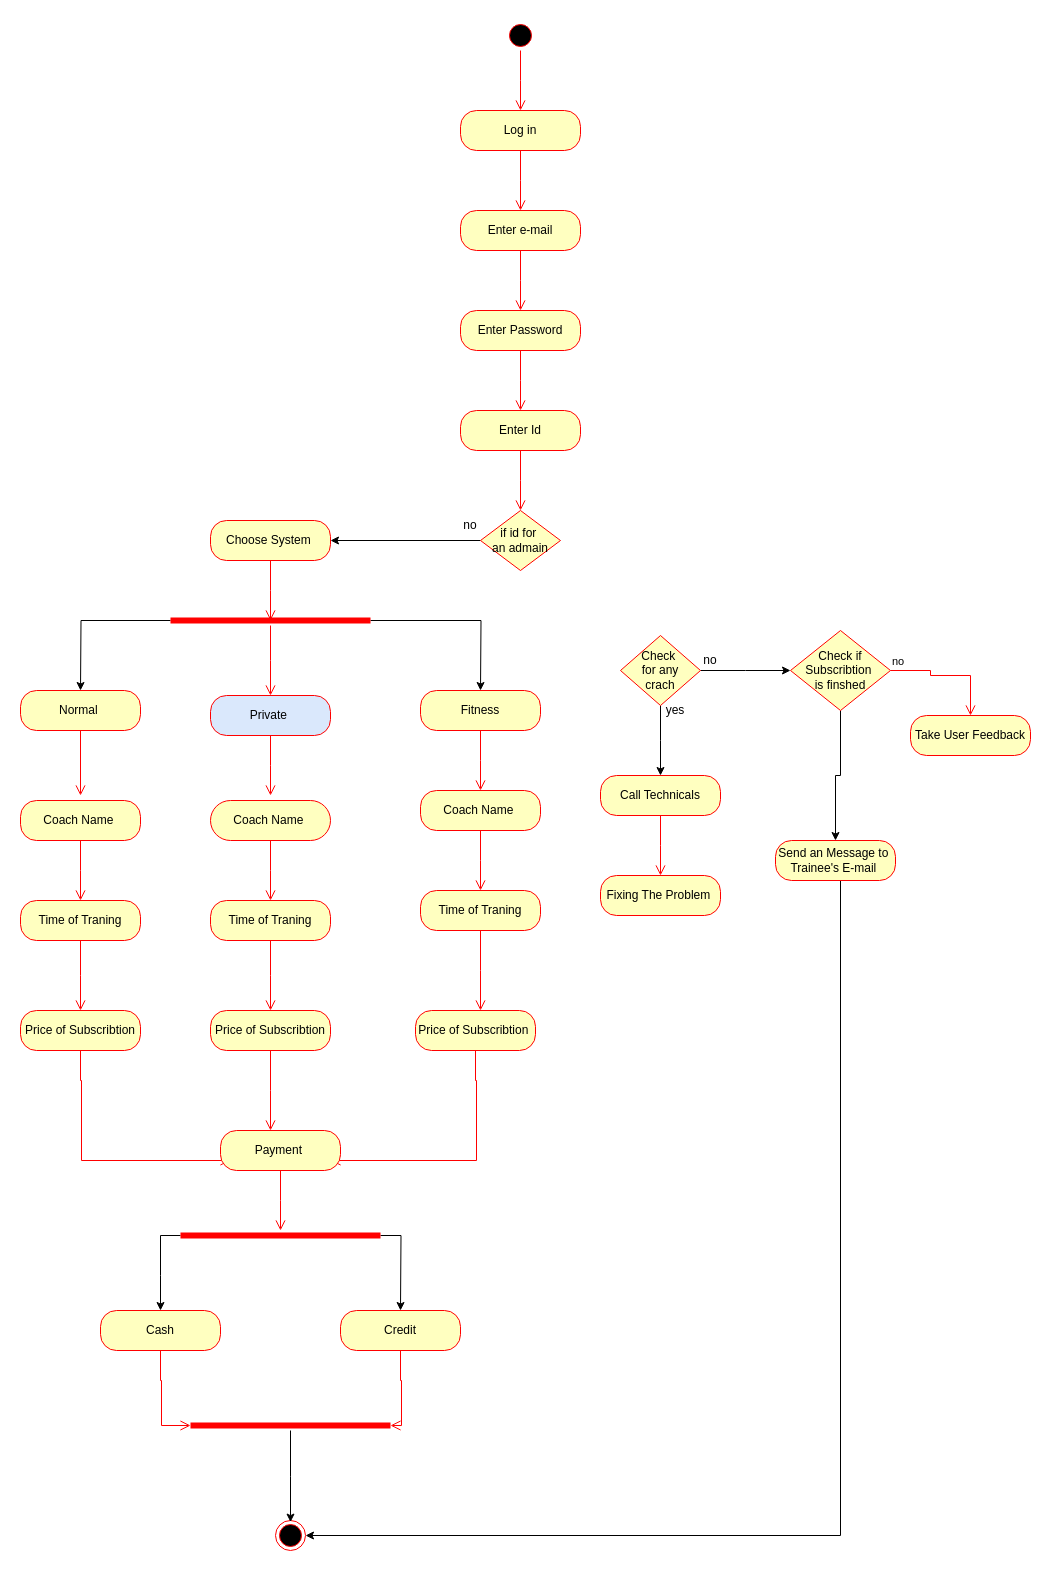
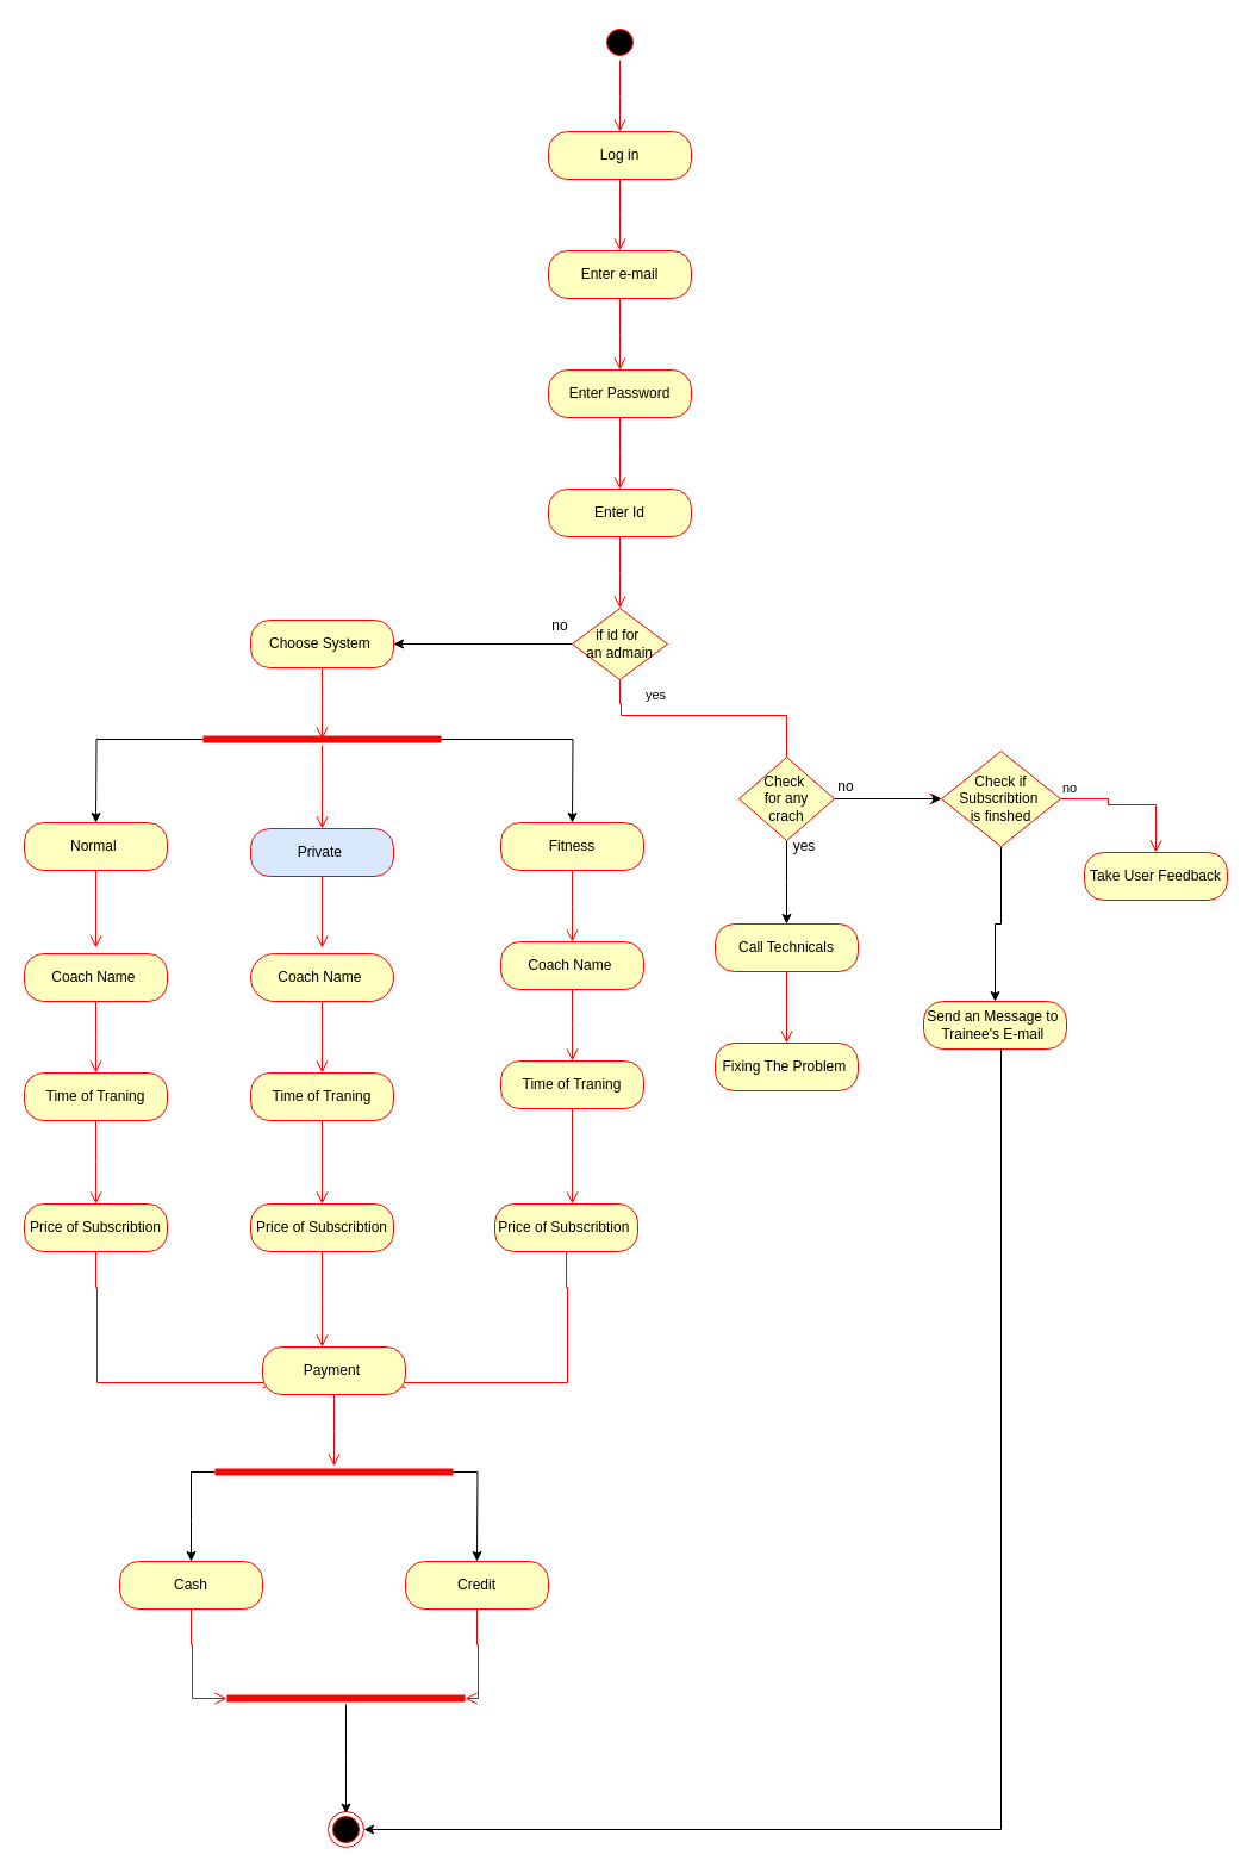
  <mxCell id="0" />
  <mxCell id="1" parent="0" />
  <mxCell id="2" value="" style="ellipse;html=1;shape=startState;fillColor=#000000;strokeColor=#ff0000;" vertex="1" parent="1"><mxGeometry x="505" y="20" width="30" height="30" as="geometry" /></mxCell>
  <mxCell id="3" value="" style="edgeStyle=orthogonalEdgeStyle;html=1;verticalAlign=bottom;endArrow=open;endSize=8;strokeColor=#ff0000;rounded=0;" edge="1" source="2" parent="1"><mxGeometry relative="1" as="geometry"><mxPoint x="520" y="110" as="targetPoint" /></mxGeometry></mxCell>
  <mxCell id="4" value="Log in" style="rounded=1;whiteSpace=wrap;html=1;arcSize=40;fontColor=#000000;fillColor=#ffffc0;strokeColor=#ff0000;" vertex="1" parent="1"><mxGeometry x="460" y="110" width="120" height="40" as="geometry" /></mxCell>
  <mxCell id="5" value="" style="edgeStyle=orthogonalEdgeStyle;html=1;verticalAlign=bottom;endArrow=open;endSize=8;strokeColor=#ff0000;rounded=0;" edge="1" source="4" parent="1"><mxGeometry relative="1" as="geometry"><mxPoint x="520" y="210" as="targetPoint" /></mxGeometry></mxCell>
  <mxCell id="6" value="" style="ellipse;html=1;shape=endState;fillColor=#000000;strokeColor=#ff0000;" vertex="1" parent="1"><mxGeometry x="275" y="1520" width="30" height="30" as="geometry" /></mxCell>
  <mxCell id="7" value="Enter e-mail" style="rounded=1;whiteSpace=wrap;html=1;arcSize=40;fontColor=#000000;fillColor=#ffffc0;strokeColor=#ff0000;" vertex="1" parent="1"><mxGeometry x="460" y="210" width="120" height="40" as="geometry" /></mxCell>
  <mxCell id="8" value="" style="edgeStyle=orthogonalEdgeStyle;html=1;verticalAlign=bottom;endArrow=open;endSize=8;strokeColor=#ff0000;rounded=0;" edge="1" source="7" parent="1"><mxGeometry relative="1" as="geometry"><mxPoint x="520" y="310" as="targetPoint" /></mxGeometry></mxCell>
  <mxCell id="9" value="Enter Password" style="rounded=1;whiteSpace=wrap;html=1;arcSize=40;fontColor=#000000;fillColor=#ffffc0;strokeColor=#ff0000;" vertex="1" parent="1"><mxGeometry x="460" y="310" width="120" height="40" as="geometry" /></mxCell>
  <mxCell id="10" value="" style="edgeStyle=orthogonalEdgeStyle;html=1;verticalAlign=bottom;endArrow=open;endSize=8;strokeColor=#ff0000;rounded=0;" edge="1" source="9" parent="1"><mxGeometry relative="1" as="geometry"><mxPoint x="520" y="410" as="targetPoint" /></mxGeometry></mxCell>
  <mxCell id="11" value="Enter Id" style="rounded=1;whiteSpace=wrap;html=1;arcSize=40;fontColor=#000000;fillColor=#ffffc0;strokeColor=#ff0000;" vertex="1" parent="1"><mxGeometry x="460" y="410" width="120" height="40" as="geometry" /></mxCell>
  <mxCell id="12" value="" style="edgeStyle=orthogonalEdgeStyle;html=1;verticalAlign=bottom;endArrow=open;endSize=8;strokeColor=#ff0000;rounded=0;" edge="1" source="11" parent="1"><mxGeometry relative="1" as="geometry"><mxPoint x="520" y="510" as="targetPoint" /></mxGeometry></mxCell>
  <mxCell id="13" style="edgeStyle=orthogonalEdgeStyle;rounded=0;orthogonalLoop=1;jettySize=auto;html=1;exitX=0;exitY=0.5;exitDx=0;exitDy=0;" edge="1" parent="1" source="14"><mxGeometry relative="1" as="geometry"><mxPoint x="330" y="540" as="targetPoint" /></mxGeometry></mxCell>
  <mxCell id="14" value="if id for&amp;nbsp;&lt;div&gt;an admain&lt;/div&gt;" style="rhombus;whiteSpace=wrap;html=1;fontColor=#000000;fillColor=#ffffc0;strokeColor=#ff0000;" vertex="1" parent="1"><mxGeometry x="480" y="510" width="80" height="60" as="geometry" /></mxCell>
+ <mxCell id="15" value="yes" style="edgeStyle=orthogonalEdgeStyle;html=1;align=left;verticalAlign=top;endArrow=open;endSize=8;strokeColor=#ff0000;rounded=0;exitX=0.5;exitY=1;exitDx=0;exitDy=0;" edge="1" source="14" parent="1" target="26"><mxGeometry x="-1" y="20" relative="1" as="geometry"><mxPoint x="840" y="600" as="targetPoint" /><Array as="points"><mxPoint x="520" y="590" /><mxPoint x="521" y="590" /><mxPoint x="521" y="600" /><mxPoint x="660" y="600" /><mxPoint x="660" y="670" /></Array><mxPoint as="offset" /></mxGeometry></mxCell>
  <mxCell id="16" style="edgeStyle=orthogonalEdgeStyle;rounded=0;orthogonalLoop=1;jettySize=auto;html=1;" edge="1" parent="1" source="18"><mxGeometry relative="1" as="geometry"><mxPoint x="660" y="775" as="targetPoint" /></mxGeometry></mxCell>
  <mxCell id="17" style="edgeStyle=orthogonalEdgeStyle;rounded=0;orthogonalLoop=1;jettySize=auto;html=1;exitX=1;exitY=0.5;exitDx=0;exitDy=0;" edge="1" parent="1" source="18"><mxGeometry relative="1" as="geometry"><mxPoint x="790" y="670" as="targetPoint" /></mxGeometry></mxCell>
  <mxCell id="18" value="Check&amp;nbsp;&lt;div&gt;for any&lt;/div&gt;&lt;div&gt;crach&lt;/div&gt;" style="rhombus;whiteSpace=wrap;html=1;fontColor=#000000;fillColor=#ffffc0;strokeColor=#ff0000;" vertex="1" parent="1"><mxGeometry x="620" y="635" width="80" height="70" as="geometry" /></mxCell>
  <mxCell id="19" value="yes" style="text;html=1;align=center;verticalAlign=middle;whiteSpace=wrap;rounded=0;" vertex="1" parent="1"><mxGeometry x="645" y="695" width="60" height="30" as="geometry" /></mxCell>
  <mxCell id="20" value="no" style="text;html=1;align=center;verticalAlign=middle;whiteSpace=wrap;rounded=0;" vertex="1" parent="1"><mxGeometry x="680" y="645" width="60" height="30" as="geometry" /></mxCell>
  <mxCell id="21" value="no" style="text;html=1;align=center;verticalAlign=middle;whiteSpace=wrap;rounded=0;" vertex="1" parent="1"><mxGeometry x="440" y="510" width="60" height="30" as="geometry" /></mxCell>
  <mxCell id="22" value="Call Technicals" style="rounded=1;whiteSpace=wrap;html=1;arcSize=40;fontColor=#000000;fillColor=#ffffc0;strokeColor=#ff0000;" vertex="1" parent="1"><mxGeometry x="600" y="775" width="120" height="40" as="geometry" /></mxCell>
  <mxCell id="23" value="" style="edgeStyle=orthogonalEdgeStyle;html=1;verticalAlign=bottom;endArrow=open;endSize=8;strokeColor=#ff0000;rounded=0;" edge="1" source="22" parent="1"><mxGeometry relative="1" as="geometry"><mxPoint x="660" y="875" as="targetPoint" /></mxGeometry></mxCell>
  <mxCell id="24" value="Fixing The Problem&amp;nbsp;" style="rounded=1;whiteSpace=wrap;html=1;arcSize=40;fontColor=#000000;fillColor=#ffffc0;strokeColor=#ff0000;" vertex="1" parent="1"><mxGeometry x="600" y="875" width="120" height="40" as="geometry" /></mxCell>
  <mxCell id="25" style="edgeStyle=orthogonalEdgeStyle;rounded=0;orthogonalLoop=1;jettySize=auto;html=1;entryX=0.5;entryY=0;entryDx=0;entryDy=0;" edge="1" parent="1" source="26" target="30"><mxGeometry relative="1" as="geometry" /></mxCell>
  <mxCell id="26" value="Check if Subscribtion&amp;nbsp;&lt;div&gt;is finshed&lt;/div&gt;" style="rhombus;whiteSpace=wrap;html=1;fontColor=#000000;fillColor=#ffffc0;strokeColor=#ff0000;" vertex="1" parent="1"><mxGeometry x="790" y="630" width="100" height="80" as="geometry" /></mxCell>
  <mxCell id="27" value="no" style="edgeStyle=orthogonalEdgeStyle;html=1;align=left;verticalAlign=bottom;endArrow=open;endSize=8;strokeColor=#ff0000;rounded=0;" edge="1" source="26" parent="1"><mxGeometry x="-1" relative="1" as="geometry"><mxPoint x="970" y="715" as="targetPoint" /><Array as="points"><mxPoint x="930" y="670" /><mxPoint x="930" y="675" /><mxPoint x="970" y="675" /></Array></mxGeometry></mxCell>
  <mxCell id="28" value="Take User Feedback" style="rounded=1;whiteSpace=wrap;html=1;arcSize=40;fontColor=#000000;fillColor=#ffffc0;strokeColor=#ff0000;" vertex="1" parent="1"><mxGeometry x="910" y="715" width="120" height="40" as="geometry" /></mxCell>
  <mxCell id="29" style="edgeStyle=orthogonalEdgeStyle;rounded=0;orthogonalLoop=1;jettySize=auto;html=1;entryX=1;entryY=0.5;entryDx=0;entryDy=0;" edge="1" parent="1" source="30" target="6"><mxGeometry relative="1" as="geometry"><Array as="points"><mxPoint x="840" y="1535" /></Array></mxGeometry></mxCell>
  <mxCell id="30" value="Send an Message to&amp;nbsp;&lt;div&gt;Trainee's E-mail&amp;nbsp;&lt;/div&gt;" style="rounded=1;whiteSpace=wrap;html=1;arcSize=40;fontColor=#000000;fillColor=#ffffc0;strokeColor=#ff0000;" vertex="1" parent="1"><mxGeometry x="775" y="840" width="120" height="40" as="geometry" /></mxCell>
  <mxCell id="31" value="Choose System&amp;nbsp;" style="rounded=1;whiteSpace=wrap;html=1;arcSize=40;fontColor=#000000;fillColor=#ffffc0;strokeColor=#ff0000;" vertex="1" parent="1"><mxGeometry x="210" y="520" width="120" height="40" as="geometry" /></mxCell>
  <mxCell id="32" value="" style="edgeStyle=orthogonalEdgeStyle;html=1;verticalAlign=bottom;endArrow=open;endSize=8;strokeColor=#ff0000;rounded=0;" edge="1" source="31" parent="1"><mxGeometry relative="1" as="geometry"><mxPoint x="270" y="620" as="targetPoint" /></mxGeometry></mxCell>
  <mxCell id="33" style="edgeStyle=orthogonalEdgeStyle;rounded=0;orthogonalLoop=1;jettySize=auto;html=1;exitX=1;exitY=0.5;exitDx=0;exitDy=0;exitPerimeter=0;" edge="1" parent="1" source="35"><mxGeometry relative="1" as="geometry"><mxPoint x="480" y="690" as="targetPoint" /></mxGeometry></mxCell>
  <mxCell id="34" style="edgeStyle=orthogonalEdgeStyle;rounded=0;orthogonalLoop=1;jettySize=auto;html=1;" edge="1" parent="1" source="35"><mxGeometry relative="1" as="geometry"><mxPoint y="690" as="targetPoint" x="80" /></mxGeometry></mxCell>
  <mxCell id="35" value="" style="shape=line;html=1;strokeWidth=6;strokeColor=#ff0000;" vertex="1" parent="1"><mxGeometry x="170" y="615" width="200" height="10" as="geometry" /></mxCell>
  <mxCell id="36" value="" style="edgeStyle=orthogonalEdgeStyle;html=1;verticalAlign=bottom;endArrow=open;endSize=8;strokeColor=#ff0000;rounded=0;" edge="1" source="35" parent="1"><mxGeometry relative="1" as="geometry"><mxPoint x="270" y="695" as="targetPoint" /></mxGeometry></mxCell>
  <mxCell id="37" value="Normal&amp;nbsp;" style="rounded=1;whiteSpace=wrap;html=1;arcSize=40;fontColor=#000000;fillColor=#ffffc0;strokeColor=#ff0000;" vertex="1" parent="1"><mxGeometry x="20" y="690" width="120" height="40" as="geometry" /></mxCell>
  <mxCell id="38" value="" style="edgeStyle=orthogonalEdgeStyle;html=1;verticalAlign=bottom;endArrow=open;endSize=8;strokeColor=#ff0000;rounded=0;" edge="1" source="37" parent="1"><mxGeometry relative="1" as="geometry"><mxPoint y="795" as="targetPoint" x="80" /></mxGeometry></mxCell>
  <mxCell id="39" value="Private&amp;nbsp;" style="rounded=1;whiteSpace=wrap;html=1;arcSize=40;fontColor=#000000;fillColor=#dae8fc;strokeColor=#ff0000;" vertex="1" parent="1"><mxGeometry x="210" y="695" width="120" height="40" as="geometry" /></mxCell>
  <mxCell id="40" value="" style="edgeStyle=orthogonalEdgeStyle;html=1;verticalAlign=bottom;endArrow=open;endSize=8;strokeColor=#ff0000;rounded=0;" edge="1" source="39" parent="1"><mxGeometry relative="1" as="geometry"><mxPoint x="270" y="795" as="targetPoint" /></mxGeometry></mxCell>
  <mxCell id="41" value="Fitness" style="rounded=1;whiteSpace=wrap;html=1;arcSize=40;fontColor=#000000;fillColor=#ffffc0;strokeColor=#ff0000;" vertex="1" parent="1"><mxGeometry x="420" y="690" width="120" height="40" as="geometry" /></mxCell>
  <mxCell id="42" value="" style="edgeStyle=orthogonalEdgeStyle;html=1;verticalAlign=bottom;endArrow=open;endSize=8;strokeColor=#ff0000;rounded=0;" edge="1" source="41" parent="1"><mxGeometry relative="1" as="geometry"><mxPoint x="480" y="790" as="targetPoint" /></mxGeometry></mxCell>
  <mxCell id="43" value="Coach Name&amp;nbsp;" style="rounded=1;whiteSpace=wrap;html=1;arcSize=40;fontColor=#000000;fillColor=#ffffc0;strokeColor=#ff0000;" vertex="1" parent="1"><mxGeometry x="20" y="800" width="120" height="40" as="geometry" /></mxCell>
  <mxCell id="44" value="" style="edgeStyle=orthogonalEdgeStyle;html=1;verticalAlign=bottom;endArrow=open;endSize=8;strokeColor=#ff0000;rounded=0;" edge="1" source="43" parent="1"><mxGeometry relative="1" as="geometry"><mxPoint y="900" as="targetPoint" x="80" /></mxGeometry></mxCell>
  <mxCell id="45" value="Coach Name&amp;nbsp;" style="rounded=1;whiteSpace=wrap;html=1;arcSize=50;fontColor=#000000;fillColor=#ffffc0;strokeColor=#ff0000;" vertex="1" parent="1"><mxGeometry x="210" y="800" width="120" height="40" as="geometry" /></mxCell>
  <mxCell id="46" value="" style="edgeStyle=orthogonalEdgeStyle;html=1;verticalAlign=bottom;endArrow=open;endSize=8;strokeColor=#ff0000;rounded=0;" edge="1" source="45" parent="1"><mxGeometry relative="1" as="geometry"><mxPoint x="270" y="900" as="targetPoint" /></mxGeometry></mxCell>
  <mxCell id="47" value="Coach Name&amp;nbsp;" style="rounded=1;whiteSpace=wrap;html=1;arcSize=40;fontColor=#000000;fillColor=#ffffc0;strokeColor=#ff0000;" vertex="1" parent="1"><mxGeometry x="420" y="790" width="120" height="40" as="geometry" /></mxCell>
  <mxCell id="48" value="" style="edgeStyle=orthogonalEdgeStyle;html=1;verticalAlign=bottom;endArrow=open;endSize=8;strokeColor=#ff0000;rounded=0;" edge="1" source="47" parent="1"><mxGeometry relative="1" as="geometry"><mxPoint x="480" y="890" as="targetPoint" /></mxGeometry></mxCell>
  <mxCell id="49" value="Time of Traning" style="rounded=1;whiteSpace=wrap;html=1;arcSize=40;fontColor=#000000;fillColor=#ffffc0;strokeColor=#ff0000;" vertex="1" parent="1"><mxGeometry x="20" y="900" width="120" height="40" as="geometry" /></mxCell>
  <mxCell id="50" value="" style="edgeStyle=orthogonalEdgeStyle;html=1;verticalAlign=bottom;endArrow=open;endSize=8;strokeColor=#ff0000;rounded=0;" edge="1" source="49" parent="1"><mxGeometry relative="1" as="geometry"><mxPoint y="1010" as="targetPoint" x="80" /></mxGeometry></mxCell>
  <mxCell id="51" value="Time of Traning" style="rounded=1;whiteSpace=wrap;html=1;arcSize=40;fontColor=#000000;fillColor=#ffffc0;strokeColor=#ff0000;" vertex="1" parent="1"><mxGeometry x="210" y="900" width="120" height="40" as="geometry" /></mxCell>
  <mxCell id="52" value="" style="edgeStyle=orthogonalEdgeStyle;html=1;verticalAlign=bottom;endArrow=open;endSize=8;strokeColor=#ff0000;rounded=0;" edge="1" source="51" parent="1"><mxGeometry relative="1" as="geometry"><mxPoint x="270" y="1010" as="targetPoint" /></mxGeometry></mxCell>
  <mxCell id="53" value="Time of Traning" style="rounded=1;whiteSpace=wrap;html=1;arcSize=40;fontColor=#000000;fillColor=#ffffc0;strokeColor=#ff0000;" vertex="1" parent="1"><mxGeometry x="420" y="890" width="120" height="40" as="geometry" /></mxCell>
  <mxCell id="54" value="" style="edgeStyle=orthogonalEdgeStyle;html=1;verticalAlign=bottom;endArrow=open;endSize=8;strokeColor=#ff0000;rounded=0;" edge="1" source="53" parent="1"><mxGeometry relative="1" as="geometry"><mxPoint x="480" y="1010" as="targetPoint" /></mxGeometry></mxCell>
  <mxCell id="55" value="Price of Subscribtion" style="rounded=1;whiteSpace=wrap;html=1;arcSize=40;fontColor=#000000;fillColor=#ffffc0;strokeColor=#ff0000;" vertex="1" parent="1"><mxGeometry x="20" y="1010" width="120" height="40" as="geometry" /></mxCell>
  <mxCell id="56" value="" style="edgeStyle=orthogonalEdgeStyle;html=1;verticalAlign=bottom;endArrow=open;endSize=8;strokeColor=#ff0000;rounded=0;" edge="1" source="55" parent="1"><mxGeometry relative="1" as="geometry"><mxPoint x="230" y="1160" as="targetPoint" /><Array as="points"><mxPoint y="1080" x="80" /><mxPoint x="81" y="1080" /></Array></mxGeometry></mxCell>
  <mxCell id="57" value="Price of Subscribtion" style="rounded=1;whiteSpace=wrap;html=1;arcSize=40;fontColor=#000000;fillColor=#ffffc0;strokeColor=#ff0000;" vertex="1" parent="1"><mxGeometry x="210" y="1010" width="120" height="40" as="geometry" /></mxCell>
  <mxCell id="58" value="" style="edgeStyle=orthogonalEdgeStyle;html=1;verticalAlign=bottom;endArrow=open;endSize=8;strokeColor=#ff0000;rounded=0;" edge="1" source="57" parent="1"><mxGeometry relative="1" as="geometry"><mxPoint x="270" y="1130" as="targetPoint" /></mxGeometry></mxCell>
  <mxCell id="59" value="Price of Subscribtion&amp;nbsp;" style="rounded=1;whiteSpace=wrap;html=1;arcSize=40;fontColor=#000000;fillColor=#ffffc0;strokeColor=#ff0000;" vertex="1" parent="1"><mxGeometry x="415" y="1010" width="120" height="40" as="geometry" /></mxCell>
  <mxCell id="60" value="" style="edgeStyle=orthogonalEdgeStyle;html=1;verticalAlign=bottom;endArrow=open;endSize=8;strokeColor=#ff0000;rounded=0;" edge="1" source="59" parent="1"><mxGeometry relative="1" as="geometry"><mxPoint x="330" y="1160" as="targetPoint" /><Array as="points"><mxPoint x="475" y="1080" /><mxPoint x="476" y="1080" /><mxPoint x="476" y="1160" /></Array></mxGeometry></mxCell>
  <mxCell id="61" value="Payment&amp;nbsp;" style="rounded=1;whiteSpace=wrap;html=1;arcSize=40;fontColor=#000000;fillColor=#ffffc0;strokeColor=#ff0000;" vertex="1" parent="1"><mxGeometry x="220" y="1130" width="120" height="40" as="geometry" /></mxCell>
  <mxCell id="62" value="" style="edgeStyle=orthogonalEdgeStyle;html=1;verticalAlign=bottom;endArrow=open;endSize=8;strokeColor=#ff0000;rounded=0;" edge="1" source="61" parent="1"><mxGeometry relative="1" as="geometry"><mxPoint x="280" y="1230" as="targetPoint" /></mxGeometry></mxCell>
  <mxCell id="63" style="edgeStyle=orthogonalEdgeStyle;rounded=0;orthogonalLoop=1;jettySize=auto;html=1;exitX=1;exitY=0.5;exitDx=0;exitDy=0;exitPerimeter=0;" edge="1" parent="1" source="65"><mxGeometry relative="1" as="geometry"><mxPoint x="400" y="1310" as="targetPoint" /></mxGeometry></mxCell>
  <mxCell id="64" style="edgeStyle=orthogonalEdgeStyle;rounded=0;orthogonalLoop=1;jettySize=auto;html=1;" edge="1" parent="1" source="65"><mxGeometry relative="1" as="geometry"><mxPoint x="160" y="1310" as="targetPoint" /></mxGeometry></mxCell>
  <mxCell id="65" value="" style="shape=line;html=1;strokeWidth=6;strokeColor=#ff0000;" vertex="1" parent="1"><mxGeometry x="180" y="1230" width="200" height="10" as="geometry" /></mxCell>
  <mxCell id="66" value="Cash" style="rounded=1;whiteSpace=wrap;html=1;arcSize=40;fontColor=#000000;fillColor=#ffffc0;strokeColor=#ff0000;" vertex="1" parent="1"><mxGeometry x="100" y="1310" width="120" height="40" as="geometry" /></mxCell>
  <mxCell id="67" value="" style="edgeStyle=orthogonalEdgeStyle;html=1;verticalAlign=bottom;endArrow=open;endSize=8;strokeColor=#ff0000;rounded=0;entryX=0;entryY=0.5;entryDx=0;entryDy=0;entryPerimeter=0;" edge="1" source="66" parent="1" target="71"><mxGeometry relative="1" as="geometry"><mxPoint x="160" y="1410" as="targetPoint" /><Array as="points"><mxPoint x="160" y="1380" /><mxPoint x="161" y="1380" /><mxPoint x="161" y="1425" /></Array></mxGeometry></mxCell>
  <mxCell id="68" value="Credit" style="rounded=1;whiteSpace=wrap;html=1;arcSize=40;fontColor=#000000;fillColor=#ffffc0;strokeColor=#ff0000;" vertex="1" parent="1"><mxGeometry x="340" y="1310" width="120" height="40" as="geometry" /></mxCell>
  <mxCell id="69" value="" style="edgeStyle=orthogonalEdgeStyle;html=1;verticalAlign=bottom;endArrow=open;endSize=8;strokeColor=#ff0000;rounded=0;" edge="1" source="68" parent="1" target="71"><mxGeometry relative="1" as="geometry"><mxPoint x="400" y="1410" as="targetPoint" /><Array as="points"><mxPoint x="400" y="1380" /><mxPoint x="401" y="1380" /><mxPoint x="401" y="1425" /></Array></mxGeometry></mxCell>
  <mxCell id="70" style="edgeStyle=orthogonalEdgeStyle;rounded=0;orthogonalLoop=1;jettySize=auto;html=1;" edge="1" parent="1" source="71"><mxGeometry relative="1" as="geometry"><mxPoint x="290" y="1521.6" as="targetPoint" /></mxGeometry></mxCell>
  <mxCell id="71" value="" style="shape=line;html=1;strokeWidth=6;strokeColor=#ff0000;" vertex="1" parent="1"><mxGeometry x="190" y="1420" width="200" height="10" as="geometry" /></mxCell>
